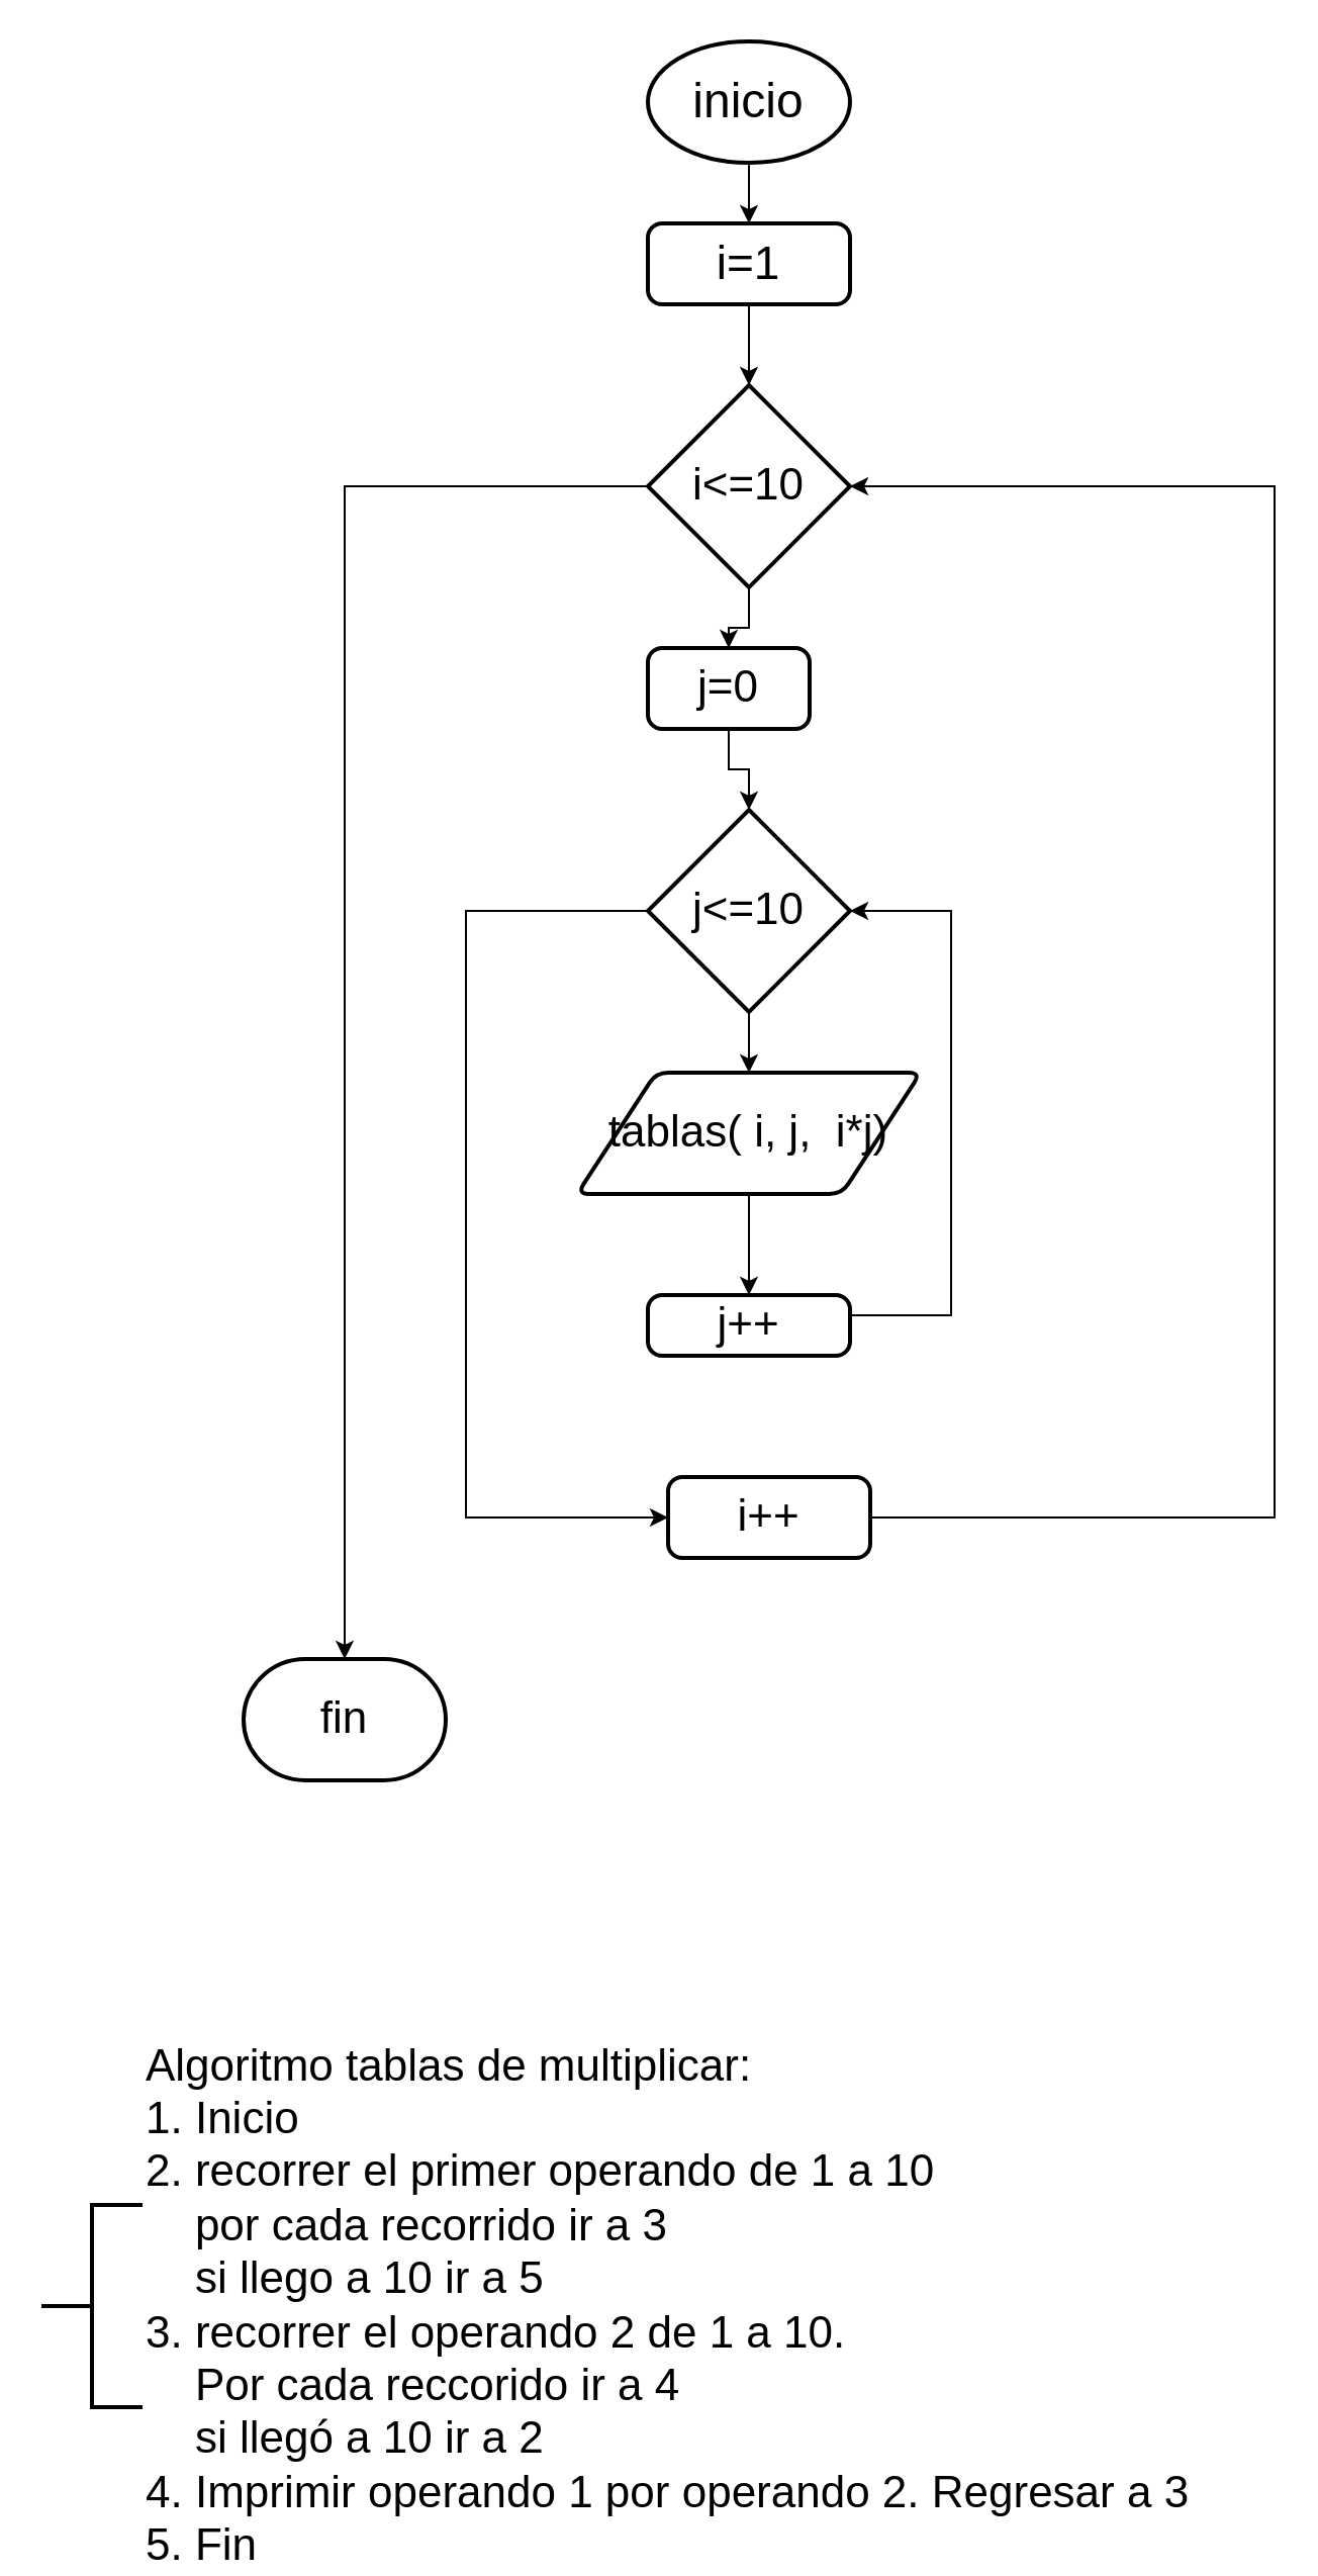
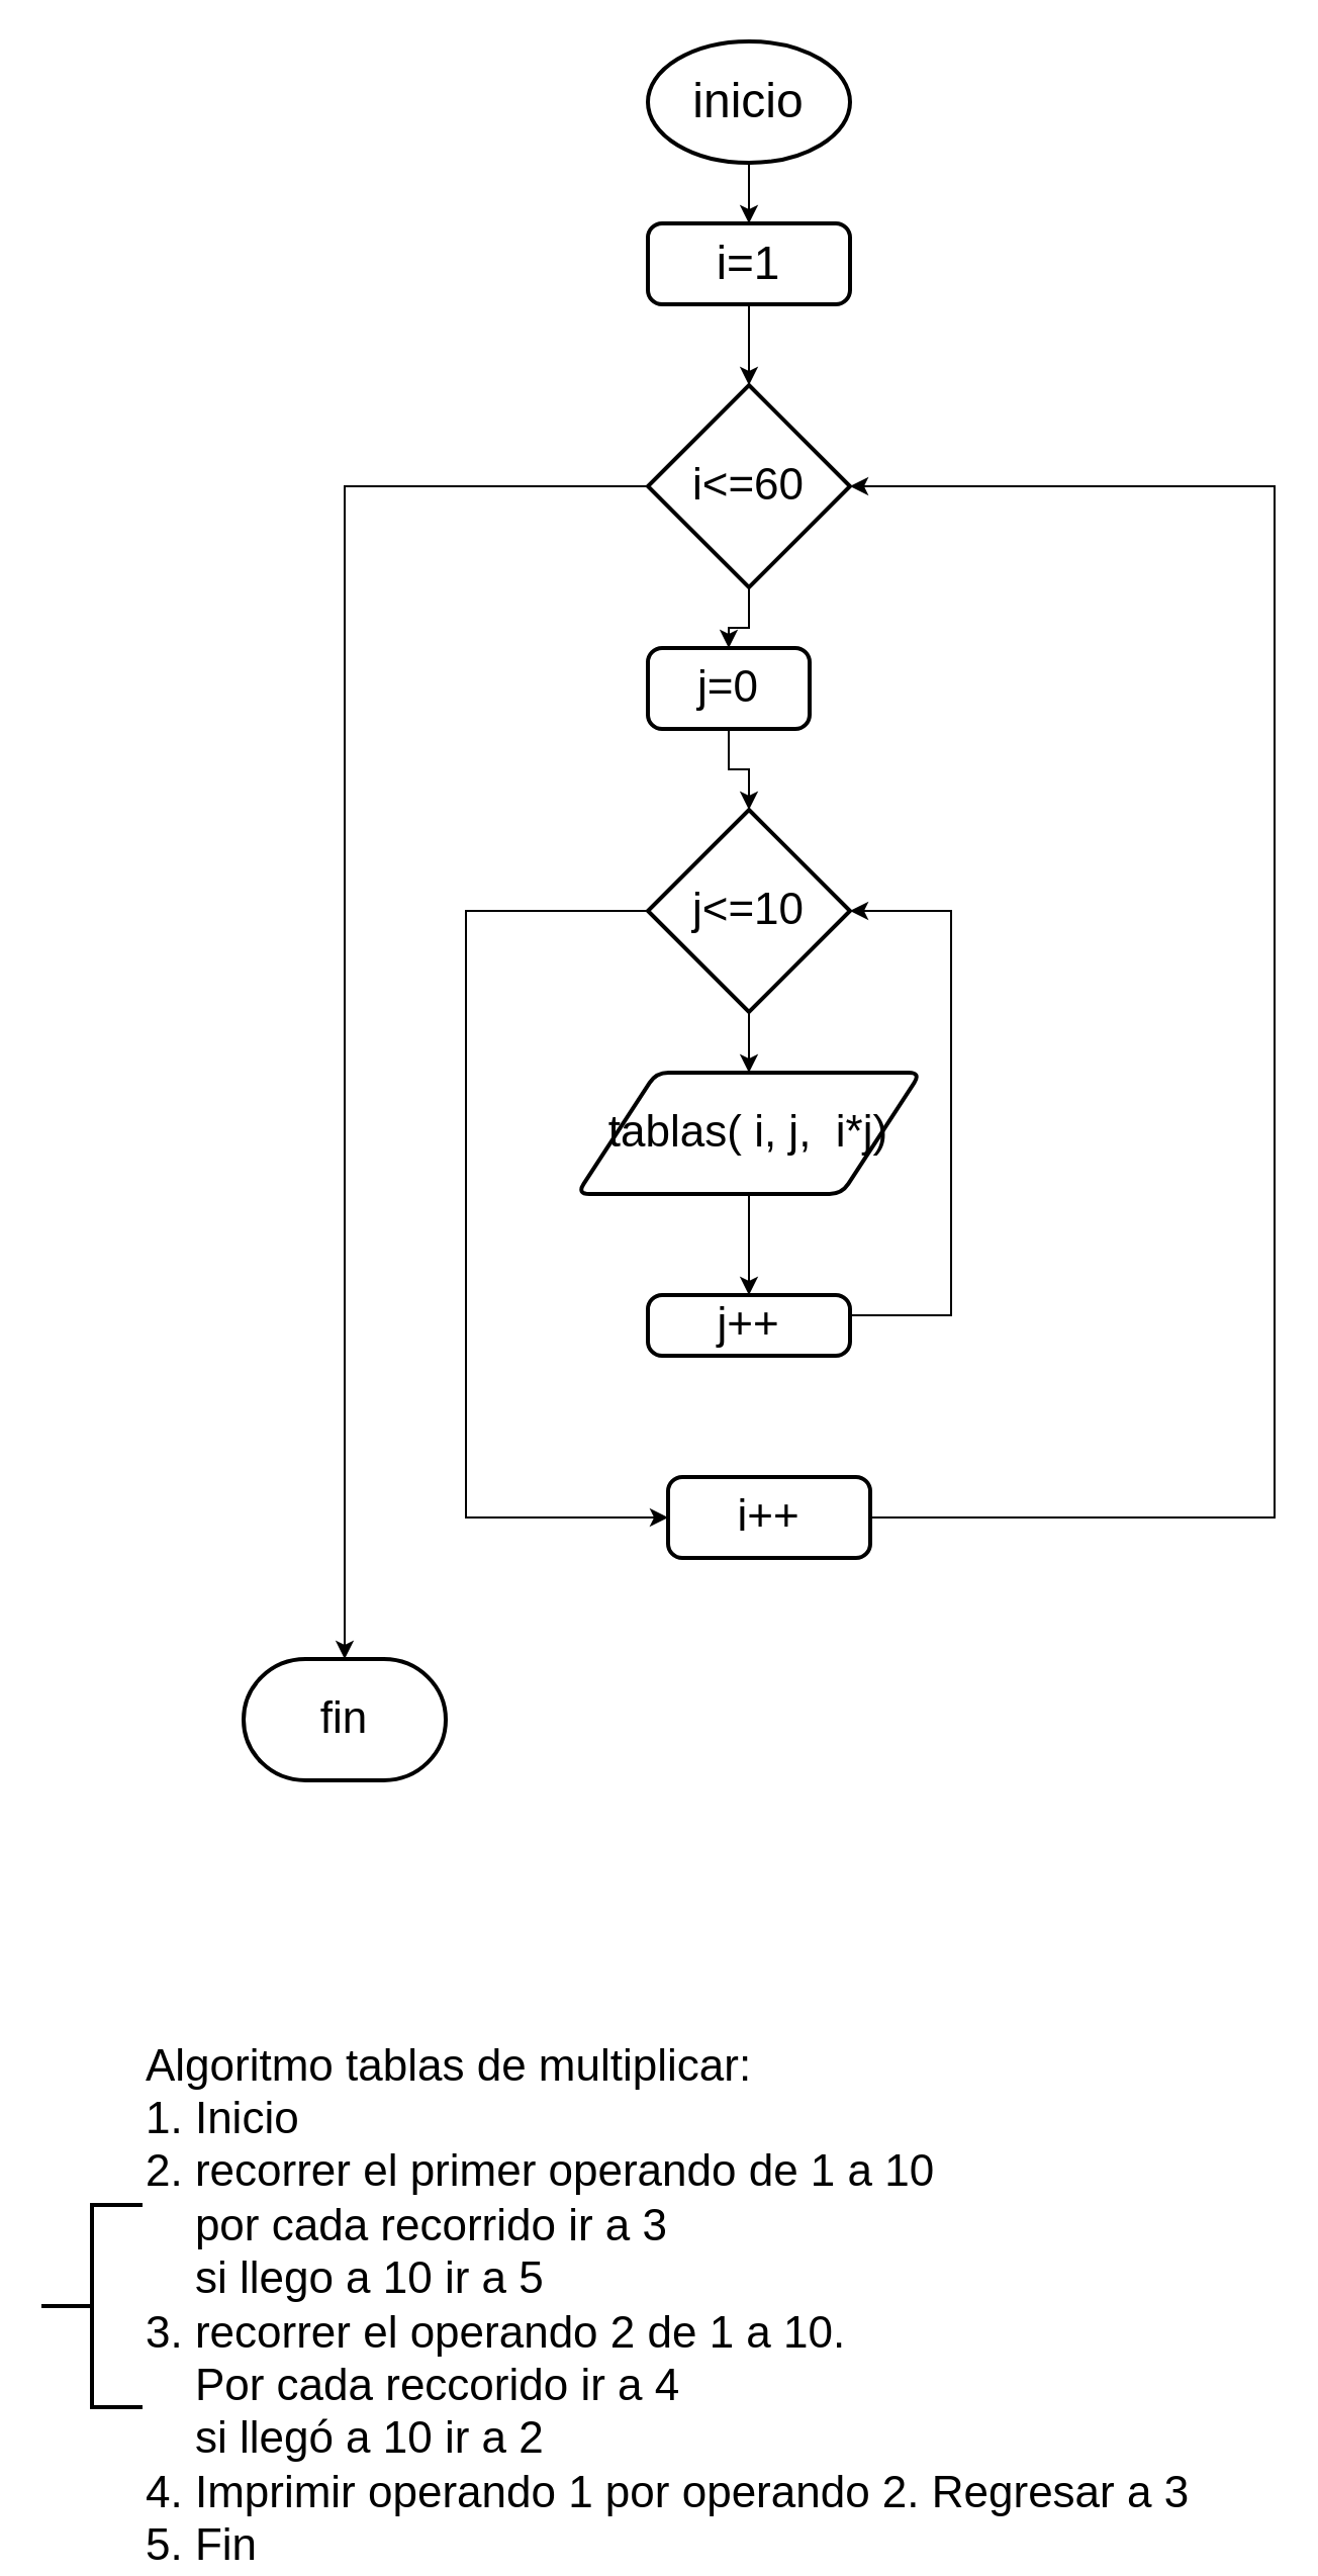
  <mxCell id="0" />
  <mxCell id="1" parent="0" />
  <mxCell id="2" style="edgeStyle=orthogonalEdgeStyle;rounded=0;orthogonalLoop=1;jettySize=auto;html=1;" edge="1" parent="1" source="3" target="5"><mxGeometry relative="1" as="geometry" /></mxCell>
  <mxCell id="3" value="inicio" style="strokeWidth=2;html=1;shape=mxgraph.flowchart.start_1;whiteSpace=wrap;fontSize=24;" vertex="1" parent="1"><mxGeometry x="320" y="20" width="100" height="60" as="geometry" /></mxCell>
  <mxCell id="4" style="edgeStyle=orthogonalEdgeStyle;rounded=0;orthogonalLoop=1;jettySize=auto;html=1;entryX=0.5;entryY=0;entryDx=0;entryDy=0;entryPerimeter=0;" edge="1" parent="1" source="5" target="8"><mxGeometry relative="1" as="geometry" /></mxCell>
  <mxCell id="5" value="i=1" style="rounded=1;whiteSpace=wrap;html=1;absoluteArcSize=1;arcSize=14;strokeWidth=2;fontSize=23;" vertex="1" parent="1"><mxGeometry x="320" y="110" width="100" height="40" as="geometry" /></mxCell>
  <mxCell id="6" style="edgeStyle=orthogonalEdgeStyle;rounded=0;orthogonalLoop=1;jettySize=auto;html=1;entryX=0.5;entryY=0;entryDx=0;entryDy=0;fontSize=22;" edge="1" parent="1" source="8" target="10"><mxGeometry relative="1" as="geometry" /></mxCell>
  <mxCell id="7" style="edgeStyle=orthogonalEdgeStyle;rounded=0;orthogonalLoop=1;jettySize=auto;html=1;fontSize=22;" edge="1" parent="1" source="8" target="20"><mxGeometry relative="1" as="geometry"><mxPoint x="170" y="850" as="targetPoint" /></mxGeometry></mxCell>
- <mxCell id="8" value="i&amp;lt;=10" style="strokeWidth=2;html=1;shape=mxgraph.flowchart.decision;whiteSpace=wrap;fontSize=22;" vertex="1" parent="1"><mxGeometry x="320" y="190" width="100" height="100" as="geometry" /></mxCell>
+ <mxCell id="8" value="i&amp;lt;=60" style="strokeWidth=2;html=1;shape=mxgraph.flowchart.decision;whiteSpace=wrap;fontSize=22;" vertex="1" parent="1"><mxGeometry x="320" y="190" width="100" height="100" as="geometry" /></mxCell>
  <mxCell id="9" style="edgeStyle=orthogonalEdgeStyle;rounded=0;orthogonalLoop=1;jettySize=auto;html=1;entryX=0.5;entryY=0;entryDx=0;entryDy=0;entryPerimeter=0;fontSize=22;" edge="1" parent="1" source="10" target="13"><mxGeometry relative="1" as="geometry" /></mxCell>
  <mxCell id="10" value="j=0" style="rounded=1;whiteSpace=wrap;html=1;absoluteArcSize=1;arcSize=14;strokeWidth=2;fontSize=22;" vertex="1" parent="1"><mxGeometry x="320" y="320" width="80" height="40" as="geometry" /></mxCell>
  <mxCell id="11" style="edgeStyle=orthogonalEdgeStyle;rounded=0;orthogonalLoop=1;jettySize=auto;html=1;entryX=0.5;entryY=0;entryDx=0;entryDy=0;fontSize=22;" edge="1" parent="1" source="13" target="17"><mxGeometry relative="1" as="geometry" /></mxCell>
  <mxCell id="12" style="edgeStyle=orthogonalEdgeStyle;rounded=0;orthogonalLoop=1;jettySize=auto;html=1;fontSize=22;entryX=0;entryY=0.5;entryDx=0;entryDy=0;" edge="1" parent="1" source="13" target="15"><mxGeometry relative="1" as="geometry"><mxPoint x="220" y="530" as="targetPoint" /><Array as="points"><mxPoint x="230" y="450" /><mxPoint x="230" y="750" /></Array></mxGeometry></mxCell>
  <mxCell id="13" value="j&amp;lt;=10" style="strokeWidth=2;html=1;shape=mxgraph.flowchart.decision;whiteSpace=wrap;verticalAlign=middle;fontSize=22;" vertex="1" parent="1"><mxGeometry x="320" y="400" width="100" height="100" as="geometry" /></mxCell>
  <mxCell id="14" style="edgeStyle=orthogonalEdgeStyle;rounded=0;orthogonalLoop=1;jettySize=auto;html=1;entryX=1;entryY=0.5;entryDx=0;entryDy=0;entryPerimeter=0;" edge="1" parent="1" source="15" target="8"><mxGeometry relative="1" as="geometry"><Array as="points"><mxPoint x="630" y="750" /><mxPoint x="630" y="240" /></Array></mxGeometry></mxCell>
  <mxCell id="15" value="i++" style="rounded=1;whiteSpace=wrap;html=1;absoluteArcSize=1;arcSize=14;strokeWidth=2;fontSize=22;" vertex="1" parent="1"><mxGeometry x="330" y="730" width="100" height="40" as="geometry" /></mxCell>
  <mxCell id="16" style="edgeStyle=orthogonalEdgeStyle;rounded=0;orthogonalLoop=1;jettySize=auto;html=1;fontSize=22;" edge="1" parent="1" source="17" target="19"><mxGeometry relative="1" as="geometry" /></mxCell>
  <mxCell id="17" value="tablas( i, j,&amp;nbsp; i*j)" style="shape=parallelogram;html=1;strokeWidth=2;perimeter=parallelogramPerimeter;whiteSpace=wrap;rounded=1;arcSize=12;size=0.23;fontSize=22;" vertex="1" parent="1"><mxGeometry x="285" y="530" width="170" height="60" as="geometry" /></mxCell>
  <mxCell id="18" style="edgeStyle=orthogonalEdgeStyle;rounded=0;orthogonalLoop=1;jettySize=auto;html=1;entryX=1;entryY=0.5;entryDx=0;entryDy=0;entryPerimeter=0;fontSize=22;" edge="1" parent="1" source="19" target="13"><mxGeometry relative="1" as="geometry"><Array as="points"><mxPoint x="470" y="650" /><mxPoint x="470" y="450" /></Array></mxGeometry></mxCell>
  <mxCell id="19" value="j++" style="rounded=1;whiteSpace=wrap;html=1;absoluteArcSize=1;arcSize=14;strokeWidth=2;fontSize=22;" vertex="1" parent="1"><mxGeometry x="320" y="640" width="100" height="30" as="geometry" /></mxCell>
  <mxCell id="20" value="fin" style="strokeWidth=2;html=1;shape=mxgraph.flowchart.terminator;whiteSpace=wrap;fontSize=22;" vertex="1" parent="1"><mxGeometry x="120" y="820" width="100" height="60" as="geometry" /></mxCell>
  <mxCell id="21" value="Algoritmo tablas de multiplicar:&lt;br&gt;1. Inicio&lt;br&gt;2. recorrer el primer operando de 1 a 10&lt;br&gt;&amp;nbsp; &amp;nbsp; por cada recorrido ir a 3&lt;br&gt;&amp;nbsp; &amp;nbsp; si llego a 10 ir a 5&amp;nbsp;&lt;br&gt;3. recorrer el operando 2 de 1 a 10. &lt;br&gt;&amp;nbsp; &amp;nbsp; Por cada reccorido ir a 4&lt;br&gt;&amp;nbsp; &amp;nbsp; si llegó a 10 ir a 2&lt;br&gt;4. Imprimir operando 1 por operando 2. Regresar a 3&lt;br&gt;5. Fin" style="strokeWidth=2;html=1;shape=mxgraph.flowchart.annotation_2;align=left;labelPosition=right;pointerEvents=1;fontSize=22;" vertex="1" parent="1"><mxGeometry x="20" y="1090" width="50" height="100" as="geometry" /></mxCell>
